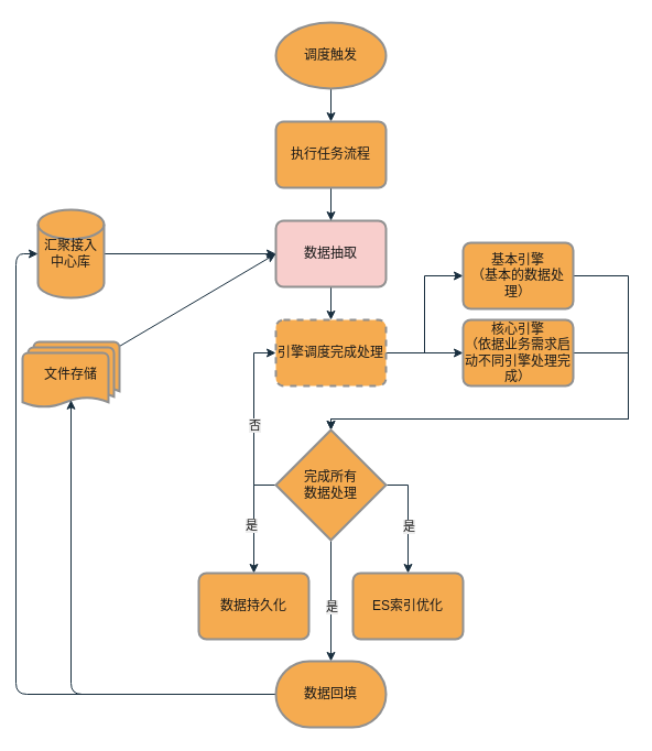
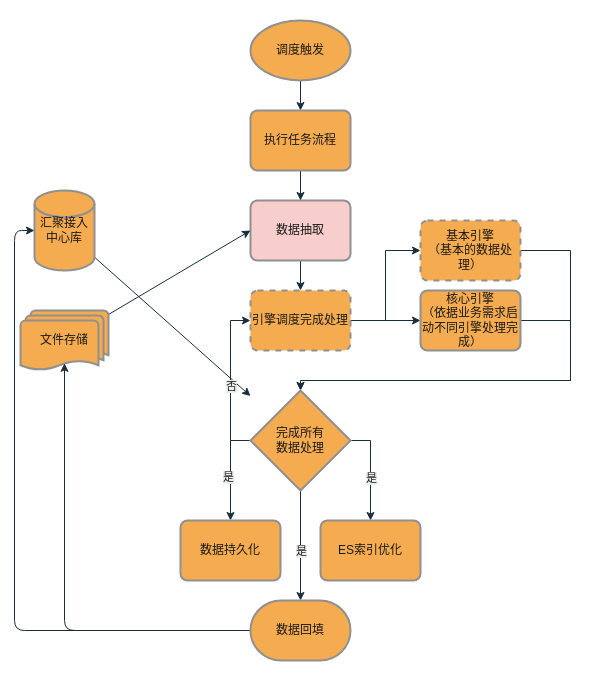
  <mxCell id="0" />
  <mxCell id="1" parent="0" />
  <mxCell id="2" value="" style="edgeStyle=orthogonalEdgeStyle;rounded=0;orthogonalLoop=1;jettySize=auto;html=1;entryX=0.5;entryY=0;entryDx=0;entryDy=0;strokeColor=#182E3E;fontColor=#1A1A1A;labelBackgroundColor=#EEEEEE;" edge="1" parent="1" source="3" target="12"><mxGeometry relative="1" as="geometry" /></mxCell>
  <mxCell id="3" value="&lt;font style=&quot;vertical-align: inherit&quot;&gt;&lt;font style=&quot;vertical-align: inherit&quot;&gt;&lt;font style=&quot;vertical-align: inherit&quot;&gt;&lt;font style=&quot;vertical-align: inherit&quot;&gt;&lt;font style=&quot;vertical-align: inherit&quot;&gt;&lt;font style=&quot;vertical-align: inherit&quot;&gt;数据&lt;/font&gt;&lt;/font&gt;&lt;font style=&quot;vertical-align: inherit&quot;&gt;&lt;font style=&quot;vertical-align: inherit&quot;&gt;抽取&lt;/font&gt;&lt;/font&gt;&lt;/font&gt;&lt;/font&gt;&lt;/font&gt;&lt;/font&gt;" style="rounded=1;whiteSpace=wrap;html=1;absoluteArcSize=1;arcSize=14;strokeWidth=2;fillColor=#f8cecc;strokeColor=#909090;fontColor=#1A1A1A;" vertex="1" parent="1"><mxGeometry x="250" y="200" width="100" height="60" as="geometry" /></mxCell>
- <mxCell id="4" style="edgeStyle=none;rounded=1;sketch=0;orthogonalLoop=1;jettySize=auto;html=1;fontColor=#1A1A1A;strokeColor=#182E3E;" edge="1" parent="1" source="5" target="3"><mxGeometry relative="1" as="geometry" /></mxCell>
+ <mxCell id="4" style="edgeStyle=none;rounded=1;sketch=0;orthogonalLoop=1;jettySize=auto;html=1;fontColor=#1A1A1A;strokeColor=#182E3E;" edge="1" parent="1" source="5" target="27"><mxGeometry relative="1" as="geometry" /></mxCell>
  <mxCell id="5" value="&lt;font style=&quot;vertical-align: inherit&quot;&gt;&lt;font style=&quot;vertical-align: inherit&quot;&gt;汇聚接入中心库&lt;/font&gt;&lt;/font&gt;" style="strokeWidth=2;html=1;shape=mxgraph.flowchart.database;whiteSpace=wrap;fillColor=#F5AB50;strokeColor=#909090;fontColor=#1A1A1A;" vertex="1" parent="1"><mxGeometry x="34" y="190" width="60" height="80" as="geometry" /></mxCell>
  <mxCell id="6" style="edgeStyle=none;rounded=1;sketch=0;orthogonalLoop=1;jettySize=auto;html=1;entryX=0;entryY=0.5;entryDx=0;entryDy=0;fontColor=#1A1A1A;strokeColor=#182E3E;" edge="1" parent="1" source="7" target="3"><mxGeometry relative="1" as="geometry" /></mxCell>
  <mxCell id="7" value="&lt;font style=&quot;vertical-align: inherit&quot;&gt;&lt;font style=&quot;vertical-align: inherit&quot;&gt;文件存储&lt;/font&gt;&lt;/font&gt;" style="strokeWidth=2;html=1;shape=mxgraph.flowchart.multi-document;whiteSpace=wrap;fillColor=#F5AB50;strokeColor=#909090;fontColor=#1A1A1A;" vertex="1" parent="1"><mxGeometry x="20" y="310" width="88" height="60" as="geometry" /></mxCell>
  <mxCell id="8" value="" style="edgeStyle=orthogonalEdgeStyle;rounded=0;orthogonalLoop=1;jettySize=auto;html=1;strokeColor=#182E3E;fontColor=#1A1A1A;labelBackgroundColor=#EEEEEE;" edge="1" parent="1" source="9" target="14"><mxGeometry relative="1" as="geometry" /></mxCell>
  <mxCell id="9" value="&lt;span&gt;&lt;font style=&quot;vertical-align: inherit&quot;&gt;&lt;font style=&quot;vertical-align: inherit&quot;&gt;调度触发&lt;/font&gt;&lt;/font&gt;&lt;/span&gt;" style="strokeWidth=2;html=1;shape=mxgraph.flowchart.start_1;whiteSpace=wrap;fillColor=#F5AB50;strokeColor=#909090;fontColor=#1A1A1A;" vertex="1" parent="1"><mxGeometry x="250" width="100" height="60" as="geometry" y="20" /></mxCell>
  <mxCell id="10" value="" style="edgeStyle=orthogonalEdgeStyle;rounded=0;orthogonalLoop=1;jettySize=auto;html=1;strokeColor=#182E3E;fontColor=#1A1A1A;labelBackgroundColor=#EEEEEE;" edge="1" parent="1" source="12" target="18"><mxGeometry relative="1" as="geometry" /></mxCell>
  <mxCell id="11" style="edgeStyle=orthogonalEdgeStyle;rounded=0;orthogonalLoop=1;jettySize=auto;html=1;entryX=0;entryY=0.5;entryDx=0;entryDy=0;strokeColor=#182E3E;fontColor=#1A1A1A;labelBackgroundColor=#EEEEEE;" edge="1" parent="1" source="12" target="16"><mxGeometry relative="1" as="geometry" /></mxCell>
  <mxCell id="12" value="&lt;font style=&quot;vertical-align: inherit&quot;&gt;&lt;font style=&quot;vertical-align: inherit&quot;&gt;&lt;font style=&quot;vertical-align: inherit&quot;&gt;&lt;font style=&quot;vertical-align: inherit&quot;&gt;&lt;font style=&quot;vertical-align: inherit&quot;&gt;&lt;font style=&quot;vertical-align: inherit&quot;&gt;&lt;font style=&quot;vertical-align: inherit&quot;&gt;&lt;font style=&quot;vertical-align: inherit&quot;&gt;引擎调度完成处理&lt;/font&gt;&lt;/font&gt;&lt;/font&gt;&lt;/font&gt;&lt;/font&gt;&lt;/font&gt;&lt;/font&gt;&lt;/font&gt;" style="rounded=1;whiteSpace=wrap;html=1;absoluteArcSize=1;arcSize=14;strokeWidth=2;fillColor=#F5AB50;strokeColor=#909090;fontColor=#1A1A1A;dashed=1;" vertex="1" parent="1"><mxGeometry x="250" y="290" width="100" height="60" as="geometry" /></mxCell>
  <mxCell id="13" value="" style="edgeStyle=orthogonalEdgeStyle;rounded=0;orthogonalLoop=1;jettySize=auto;html=1;strokeColor=#182E3E;fontColor=#1A1A1A;labelBackgroundColor=#EEEEEE;" edge="1" parent="1" source="14" target="3"><mxGeometry relative="1" as="geometry" /></mxCell>
  <mxCell id="14" value="&lt;font style=&quot;vertical-align: inherit&quot;&gt;&lt;font style=&quot;vertical-align: inherit&quot;&gt;执行任务流程&lt;/font&gt;&lt;/font&gt;" style="rounded=1;whiteSpace=wrap;html=1;absoluteArcSize=1;arcSize=14;strokeWidth=2;fillColor=#F5AB50;strokeColor=#909090;fontColor=#1A1A1A;" vertex="1" parent="1"><mxGeometry x="250" y="110" width="100" height="60" as="geometry" /></mxCell>
  <mxCell id="15" style="edgeStyle=orthogonalEdgeStyle;rounded=0;orthogonalLoop=1;jettySize=auto;html=1;strokeColor=#182E3E;fontColor=#1A1A1A;labelBackgroundColor=#EEEEEE;" edge="1" parent="1" source="16" target="27"><mxGeometry relative="1" as="geometry"><Array as="points"><mxPoint x="570" y="250" /><mxPoint x="570" y="380" /><mxPoint x="300" y="380" /></Array></mxGeometry></mxCell>
- <mxCell id="16" value="&lt;font style=&quot;vertical-align: inherit&quot;&gt;&lt;font style=&quot;vertical-align: inherit&quot;&gt;&lt;font style=&quot;vertical-align: inherit&quot;&gt;&lt;font style=&quot;vertical-align: inherit&quot;&gt;&lt;font style=&quot;vertical-align: inherit&quot;&gt;&lt;font style=&quot;vertical-align: inherit&quot;&gt;&lt;font style=&quot;vertical-align: inherit&quot;&gt;&lt;font style=&quot;vertical-align: inherit&quot;&gt;&lt;font style=&quot;vertical-align: inherit&quot;&gt;&lt;font style=&quot;vertical-align: inherit&quot;&gt;&lt;font style=&quot;vertical-align: inherit&quot;&gt;&lt;font style=&quot;vertical-align: inherit&quot;&gt;基本引擎&lt;br&gt;（基本的数据处理）&lt;/font&gt;&lt;/font&gt;&lt;/font&gt;&lt;/font&gt;&lt;br&gt;&lt;/font&gt;&lt;/font&gt;&lt;/font&gt;&lt;/font&gt;&lt;/font&gt;&lt;/font&gt;&lt;/font&gt;&lt;/font&gt;" style="rounded=1;whiteSpace=wrap;html=1;absoluteArcSize=1;arcSize=14;strokeWidth=2;fillColor=#F5AB50;strokeColor=#909090;fontColor=#1A1A1A;" vertex="1" parent="1"><mxGeometry x="420" y="220" width="100" height="60" as="geometry" /></mxCell>
+ <mxCell id="16" value="&lt;font style=&quot;vertical-align: inherit&quot;&gt;&lt;font style=&quot;vertical-align: inherit&quot;&gt;&lt;font style=&quot;vertical-align: inherit&quot;&gt;&lt;font style=&quot;vertical-align: inherit&quot;&gt;&lt;font style=&quot;vertical-align: inherit&quot;&gt;&lt;font style=&quot;vertical-align: inherit&quot;&gt;&lt;font style=&quot;vertical-align: inherit&quot;&gt;&lt;font style=&quot;vertical-align: inherit&quot;&gt;&lt;font style=&quot;vertical-align: inherit&quot;&gt;&lt;font style=&quot;vertical-align: inherit&quot;&gt;&lt;font style=&quot;vertical-align: inherit&quot;&gt;&lt;font style=&quot;vertical-align: inherit&quot;&gt;基本引擎&lt;br&gt;（基本的数据处理）&lt;/font&gt;&lt;/font&gt;&lt;/font&gt;&lt;/font&gt;&lt;br&gt;&lt;/font&gt;&lt;/font&gt;&lt;/font&gt;&lt;/font&gt;&lt;/font&gt;&lt;/font&gt;&lt;/font&gt;&lt;/font&gt;" style="rounded=1;whiteSpace=wrap;html=1;absoluteArcSize=1;arcSize=14;strokeWidth=2;fillColor=#F5AB50;strokeColor=#909090;fontColor=#1A1A1A;dashed=1;" vertex="1" parent="1"><mxGeometry x="420" y="220" width="100" height="60" as="geometry" /></mxCell>
  <mxCell id="17" style="edgeStyle=orthogonalEdgeStyle;rounded=0;orthogonalLoop=1;jettySize=auto;html=1;entryX=0.5;entryY=0;entryDx=0;entryDy=0;entryPerimeter=0;strokeColor=#182E3E;fontColor=#1A1A1A;labelBackgroundColor=#EEEEEE;" edge="1" parent="1" source="18" target="27"><mxGeometry relative="1" as="geometry"><Array as="points"><mxPoint x="570" y="320" /><mxPoint x="570" y="380" /><mxPoint x="300" y="380" /></Array></mxGeometry></mxCell>
  <mxCell id="18" value="&lt;font style=&quot;vertical-align: inherit&quot;&gt;&lt;font style=&quot;vertical-align: inherit&quot;&gt;&lt;font style=&quot;vertical-align: inherit&quot;&gt;&lt;font style=&quot;vertical-align: inherit&quot;&gt;&lt;font style=&quot;vertical-align: inherit&quot;&gt;&lt;font style=&quot;vertical-align: inherit&quot;&gt;&lt;font style=&quot;vertical-align: inherit&quot;&gt;&lt;font style=&quot;vertical-align: inherit&quot;&gt;&lt;font style=&quot;vertical-align: inherit&quot;&gt;&lt;font style=&quot;vertical-align: inherit&quot;&gt;&lt;font style=&quot;vertical-align: inherit&quot;&gt;&lt;font style=&quot;vertical-align: inherit&quot;&gt;&lt;font style=&quot;vertical-align: inherit&quot;&gt;&lt;font style=&quot;vertical-align: inherit&quot;&gt;&lt;font style=&quot;vertical-align: inherit&quot;&gt;&lt;font style=&quot;vertical-align: inherit&quot;&gt;核心引擎&lt;br&gt;（依据业务需求启动不同引擎处理完成）&lt;/font&gt;&lt;/font&gt;&lt;/font&gt;&lt;/font&gt;&lt;/font&gt;&lt;/font&gt;&lt;/font&gt;&lt;/font&gt;&lt;br&gt;&lt;/font&gt;&lt;/font&gt;&lt;/font&gt;&lt;/font&gt;&lt;/font&gt;&lt;/font&gt;&lt;/font&gt;&lt;/font&gt;" style="rounded=1;whiteSpace=wrap;html=1;absoluteArcSize=1;arcSize=14;strokeWidth=2;fillColor=#F5AB50;strokeColor=#909090;fontColor=#1A1A1A;" vertex="1" parent="1"><mxGeometry x="420" y="290" width="100" height="60" as="geometry" /></mxCell>
  <mxCell id="19" style="edgeStyle=orthogonalEdgeStyle;rounded=0;orthogonalLoop=1;jettySize=auto;html=1;entryX=0.5;entryY=0;entryDx=0;entryDy=0;entryPerimeter=0;strokeColor=#182E3E;fontColor=#1A1A1A;labelBackgroundColor=#EEEEEE;" edge="1" parent="1" source="27" target="30"><mxGeometry relative="1" as="geometry" /></mxCell>
  <mxCell id="20" value="&lt;font style=&quot;vertical-align: inherit&quot;&gt;&lt;font style=&quot;vertical-align: inherit&quot;&gt;是&lt;/font&gt;&lt;/font&gt;" style="edgeLabel;html=1;align=center;verticalAlign=middle;resizable=0;points=[];fontColor=#1A1A1A;labelBackgroundColor=#EEEEEE;" vertex="1" connectable="0" parent="19"><mxGeometry x="0.091" relative="1" as="geometry"><mxPoint as="offset" /></mxGeometry></mxCell>
  <mxCell id="21" style="edgeStyle=orthogonalEdgeStyle;rounded=0;orthogonalLoop=1;jettySize=auto;html=1;exitX=1;exitY=0.5;exitDx=0;exitDy=0;exitPerimeter=0;entryX=0.5;entryY=0;entryDx=0;entryDy=0;strokeColor=#182E3E;fontColor=#1A1A1A;labelBackgroundColor=#EEEEEE;" edge="1" parent="1" source="27" target="32"><mxGeometry relative="1" as="geometry" /></mxCell>
  <mxCell id="22" value="&lt;font style=&quot;vertical-align: inherit&quot;&gt;&lt;font style=&quot;vertical-align: inherit&quot;&gt;是&lt;/font&gt;&lt;/font&gt;" style="edgeLabel;html=1;align=center;verticalAlign=middle;resizable=0;points=[];fontColor=#1A1A1A;labelBackgroundColor=#EEEEEE;" vertex="1" connectable="0" parent="21"><mxGeometry x="0.14" relative="1" as="geometry"><mxPoint as="offset" /></mxGeometry></mxCell>
  <mxCell id="23" style="edgeStyle=orthogonalEdgeStyle;rounded=0;orthogonalLoop=1;jettySize=auto;html=1;exitX=0;exitY=0.5;exitDx=0;exitDy=0;exitPerimeter=0;entryX=0.5;entryY=0;entryDx=0;entryDy=0;strokeColor=#182E3E;fontColor=#1A1A1A;labelBackgroundColor=#EEEEEE;" edge="1" parent="1" source="27" target="31"><mxGeometry relative="1" as="geometry" /></mxCell>
  <mxCell id="24" value="&lt;font style=&quot;vertical-align: inherit&quot;&gt;&lt;font style=&quot;vertical-align: inherit&quot;&gt;是&lt;/font&gt;&lt;/font&gt;" style="edgeLabel;html=1;align=center;verticalAlign=middle;resizable=0;points=[];fontColor=#1A1A1A;labelBackgroundColor=#EEEEEE;" vertex="1" connectable="0" parent="23"><mxGeometry x="0.12" y="-3" relative="1" as="geometry"><mxPoint as="offset" /></mxGeometry></mxCell>
  <mxCell id="25" style="edgeStyle=orthogonalEdgeStyle;rounded=0;orthogonalLoop=1;jettySize=auto;html=1;entryX=0;entryY=0.5;entryDx=0;entryDy=0;exitX=0;exitY=0.5;exitDx=0;exitDy=0;exitPerimeter=0;strokeColor=#182E3E;fontColor=#1A1A1A;labelBackgroundColor=#EEEEEE;" edge="1" parent="1" source="27" target="12"><mxGeometry relative="1" as="geometry" /></mxCell>
  <mxCell id="26" value="&lt;font style=&quot;vertical-align: inherit&quot;&gt;&lt;font style=&quot;vertical-align: inherit&quot;&gt;否&lt;/font&gt;&lt;/font&gt;" style="edgeLabel;html=1;align=center;verticalAlign=middle;resizable=0;points=[];fontColor=#1A1A1A;labelBackgroundColor=#EEEEEE;" vertex="1" connectable="0" parent="25"><mxGeometry x="-0.062" relative="1" as="geometry"><mxPoint as="offset" /></mxGeometry></mxCell>
  <mxCell id="27" value="&lt;font style=&quot;vertical-align: inherit&quot;&gt;&lt;font style=&quot;vertical-align: inherit&quot;&gt;&lt;font style=&quot;vertical-align: inherit&quot;&gt;&lt;font style=&quot;vertical-align: inherit&quot;&gt;&lt;font style=&quot;vertical-align: inherit&quot;&gt;&lt;font style=&quot;vertical-align: inherit&quot;&gt;&lt;font style=&quot;vertical-align: inherit&quot;&gt;&lt;font style=&quot;vertical-align: inherit&quot;&gt;&lt;font style=&quot;vertical-align: inherit&quot;&gt;&lt;font style=&quot;vertical-align: inherit&quot;&gt;完成所有&lt;/font&gt;&lt;/font&gt;&lt;br&gt;&lt;font style=&quot;vertical-align: inherit&quot;&gt;&lt;font style=&quot;vertical-align: inherit&quot;&gt;数据处理&lt;/font&gt;&lt;/font&gt;&lt;/font&gt;&lt;/font&gt;&lt;/font&gt;&lt;/font&gt;&lt;/font&gt;&lt;/font&gt;&lt;/font&gt;&lt;/font&gt;" style="strokeWidth=2;html=1;shape=mxgraph.flowchart.decision;whiteSpace=wrap;fillColor=#F5AB50;strokeColor=#909090;fontColor=#1A1A1A;" vertex="1" parent="1"><mxGeometry x="250" y="390" width="100" height="100" as="geometry" /></mxCell>
  <mxCell id="28" style="edgeStyle=orthogonalEdgeStyle;rounded=1;sketch=0;orthogonalLoop=1;jettySize=auto;html=1;entryX=0.5;entryY=0.88;entryDx=0;entryDy=0;entryPerimeter=0;fontColor=#1A1A1A;strokeColor=#182E3E;" edge="1" parent="1" source="30" target="7"><mxGeometry relative="1" as="geometry" /></mxCell>
  <mxCell id="29" style="edgeStyle=orthogonalEdgeStyle;rounded=1;sketch=0;orthogonalLoop=1;jettySize=auto;html=1;entryX=0;entryY=0.5;entryDx=0;entryDy=0;entryPerimeter=0;fontColor=#1A1A1A;strokeColor=#182E3E;" edge="1" parent="1" source="30" target="5"><mxGeometry relative="1" as="geometry" /></mxCell>
  <mxCell id="30" value="&lt;font style=&quot;vertical-align: inherit&quot;&gt;&lt;font style=&quot;vertical-align: inherit&quot;&gt;数据回填&lt;/font&gt;&lt;/font&gt;" style="strokeWidth=2;html=1;shape=mxgraph.flowchart.terminator;whiteSpace=wrap;fillColor=#F5AB50;strokeColor=#909090;fontColor=#1A1A1A;" vertex="1" parent="1"><mxGeometry x="250" y="600" width="100" height="60" as="geometry" /></mxCell>
  <mxCell id="31" value="&lt;font style=&quot;vertical-align: inherit&quot;&gt;&lt;font style=&quot;vertical-align: inherit&quot;&gt;&lt;font style=&quot;vertical-align: inherit&quot;&gt;&lt;font style=&quot;vertical-align: inherit&quot;&gt;数据持久化&lt;/font&gt;&lt;/font&gt;&lt;/font&gt;&lt;/font&gt;" style="rounded=1;whiteSpace=wrap;html=1;absoluteArcSize=1;arcSize=14;strokeWidth=2;fillColor=#F5AB50;strokeColor=#909090;fontColor=#1A1A1A;" vertex="1" parent="1"><mxGeometry x="180" y="520" width="100" height="60" as="geometry" /></mxCell>
  <mxCell id="32" value="&lt;font style=&quot;vertical-align: inherit&quot;&gt;&lt;font style=&quot;vertical-align: inherit&quot;&gt;ES索引优化&lt;/font&gt;&lt;/font&gt;" style="rounded=1;whiteSpace=wrap;html=1;absoluteArcSize=1;arcSize=14;strokeWidth=2;fillColor=#F5AB50;strokeColor=#909090;fontColor=#1A1A1A;" vertex="1" parent="1"><mxGeometry x="320" y="520" width="100" height="60" as="geometry" /></mxCell>
